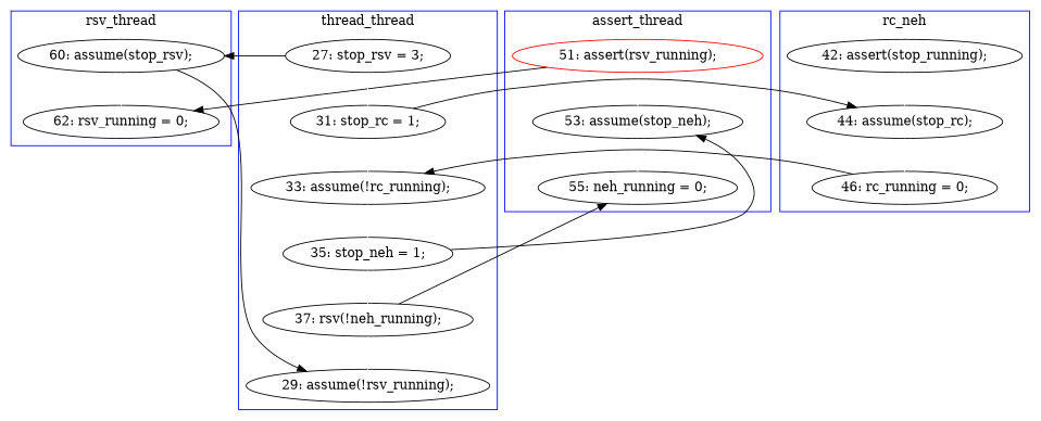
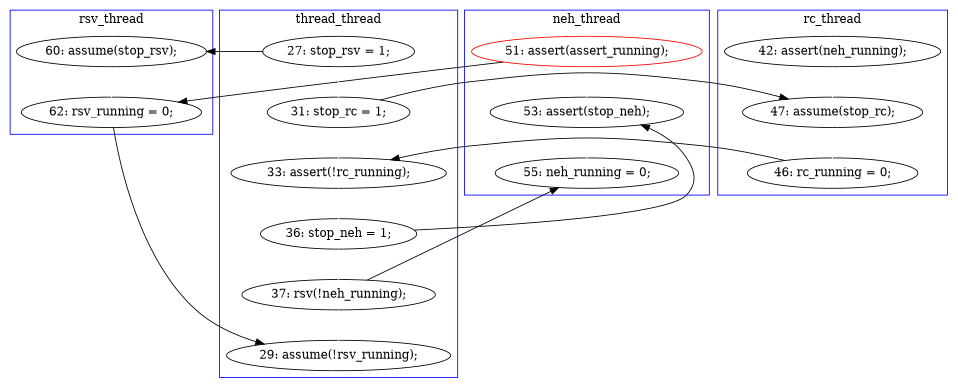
  digraph {
    edge [color=white style=solid]
    n1 [label="60: assume(stop_rsv);"]
    n2 [label="62: rsv_running = 0;"]
-   n3 [color=red label="51: assert(rsv_running);"]
-   n4 [label="53: assume(stop_neh);"]
+   n3 [color=red label="51: assert(assert_running);"]
+   n4 [label="53: assert(stop_neh);"]
    n5 [label="55: neh_running = 0;"]
    n6 [label="46: rc_running = 0;"]
-   n7 [label="42: assert(stop_running);"]
-   n8 [label="44: assume(stop_rc);"]
-   n9 [label="35: stop_neh = 1;"]
+   n7 [label="42: assert(neh_running);"]
+   n8 [label="47: assume(stop_rc);"]
+   n9 [label="36: stop_neh = 1;"]
    n10 [label="37: rsv(!neh_running);"]
-   n11 [label="33: assume(!rc_running);"]
-   n12 [label="27: stop_rsv = 3;"]
+   n11 [label="33: assert(!rc_running);"]
+   n12 [label="27: stop_rsv = 1;"]
    n13 [label="31: stop_rc = 1;"]
    n14 [label="29: assume(!rsv_running);"]
    subgraph cluster_1 {
      color=blue
      label=rsv_thread
      n1
      n2
    }
    subgraph cluster_2 {
      color=blue
-     label=assert_thread
+     label=neh_thread
      n3
      n4
      n5
    }
    subgraph cluster_3 {
      color=blue
-     label=rc_neh
+     label=rc_thread
      n6
      n7
      n8
    }
    subgraph cluster_4 {
      color=blue
      label=thread_thread
      n9
      n10
      n11
      n12
      n13
      n14
    }
    n1 -> n2
-   n1 -> n14 [color=black constraint=false]
+   n2 -> n14 [color=black constraint=false]
    n3 -> n2 [color=black constraint=false]
    n3 -> n4
    n4 -> n5
    n6 -> n11 [color=black constraint=false]
    n7 -> n8
    n8 -> n6
    n9 -> n4 [color=black constraint=false]
    n9 -> n10
    n10 -> n5 [color=black constraint=false]
    n10 -> n14
    n11 -> n9
    n12 -> n1 [color=black constraint=false]
    n12 -> n13
    n13 -> n8 [color=black constraint=false]
    n13 -> n11
  }
